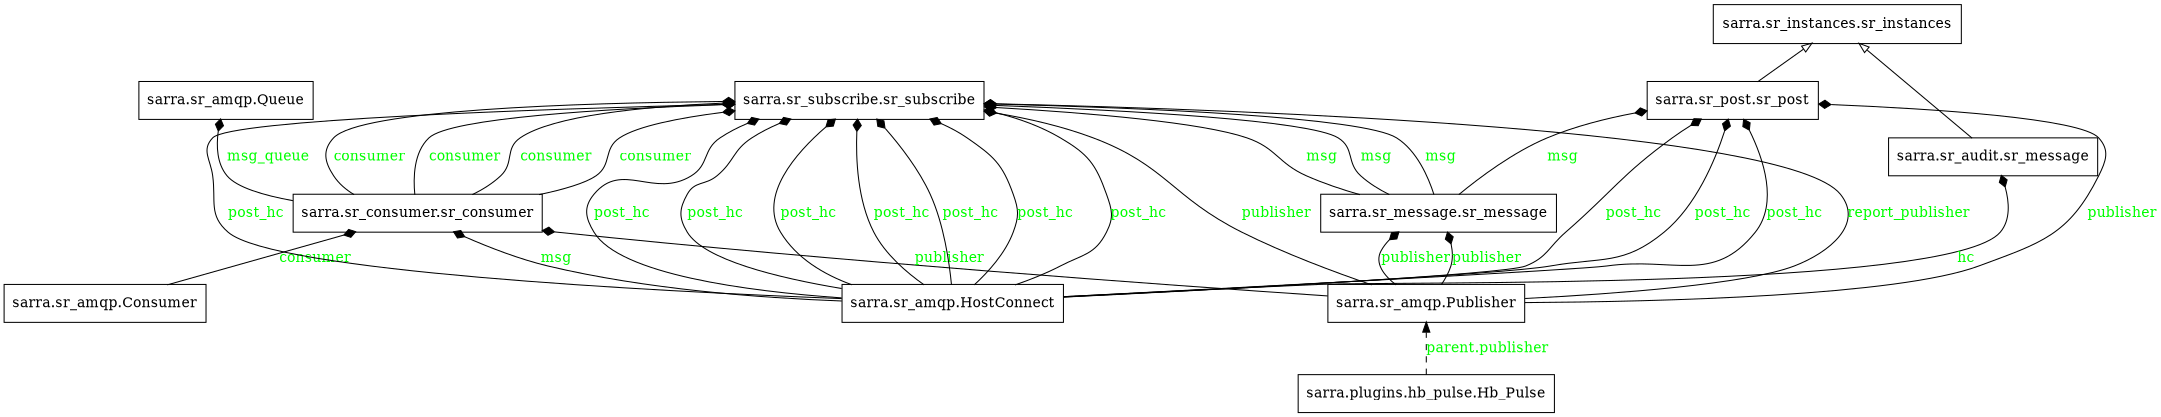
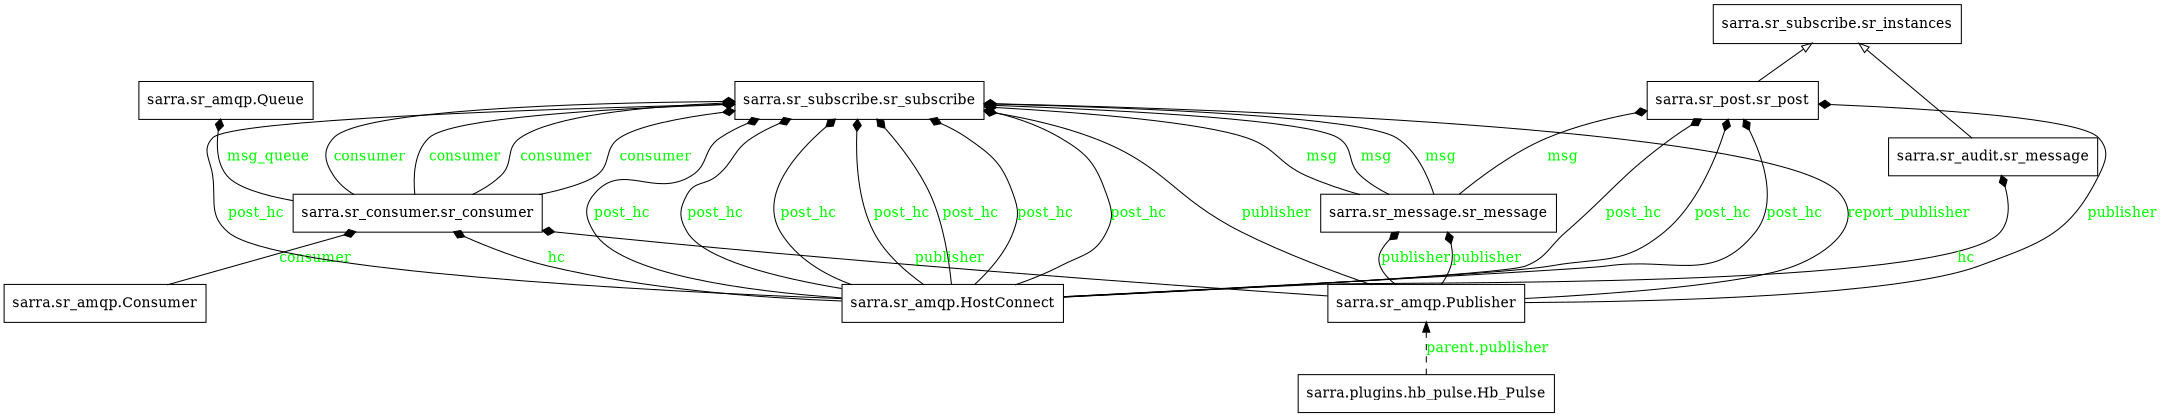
  digraph {
    rankdir=BT
    node [shape=record]
    edge [arrowtail=none fontcolor=green style=solid arrowhead=diamond]
    n1 [label="sarra.plugins.hb_pulse.Hb_Pulse"]
    n2 [label="sarra.sr_amqp.Publisher"]
    n3 [label="sarra.sr_consumer.sr_consumer"]
    n4 [label="sarra.sr_post.sr_post"]
    n5 [label="sarra.sr_subscribe.sr_subscribe"]
    n6 [label="sarra.sr_message.sr_message"]
    n7 [label="sarra.sr_amqp.Consumer"]
    n8 [label="sarra.sr_amqp.Queue"]
    n9 [label="sarra.sr_amqp.HostConnect"]
    n10 [label="sarra.sr_audit.sr_message"]
-   n11 [label="sarra.sr_instances.sr_instances"]
+   n11 [label="sarra.sr_subscribe.sr_instances"]
    n1 -> n2 [label="parent.publisher" style=dashed arrowhead=""]
    n2 -> n3 [label=publisher]
    n2 -> n4 [label=publisher]
    n2 -> n5 [label=report_publisher]
    n2 -> n5 [label=publisher]
    n2 -> n6 [label=publisher]
    n2 -> n6 [label=publisher]
    n3 -> n5 [label=consumer]
    n3 -> n5 [label=consumer]
    n3 -> n5 [label=consumer]
    n3 -> n5 [label=consumer]
    n3 -> n8 [label=msg_queue]
    n4 -> n11 [arrowhead=empty fontcolor="" style=""]
    n6 -> n4 [label=msg]
    n6 -> n5 [label=msg]
    n6 -> n5 [label=msg]
    n6 -> n5 [label=msg]
    n7 -> n3 [label=consumer]
-   n9 -> n3 [label=msg]
+   n9 -> n3 [label=hc]
    n9 -> n4 [label=post_hc]
    n9 -> n4 [label=post_hc]
    n9 -> n4 [label=post_hc]
    n9 -> n5 [label=post_hc]
    n9 -> n5 [label=post_hc]
    n9 -> n5 [label=post_hc]
    n9 -> n5 [label=post_hc]
    n9 -> n5 [label=post_hc]
    n9 -> n5 [label=post_hc]
    n9 -> n5 [label=post_hc]
    n9 -> n5 [label=post_hc]
    n9 -> n10 [label=hc]
    n10 -> n11 [arrowhead=empty fontcolor="" style=""]
  }
